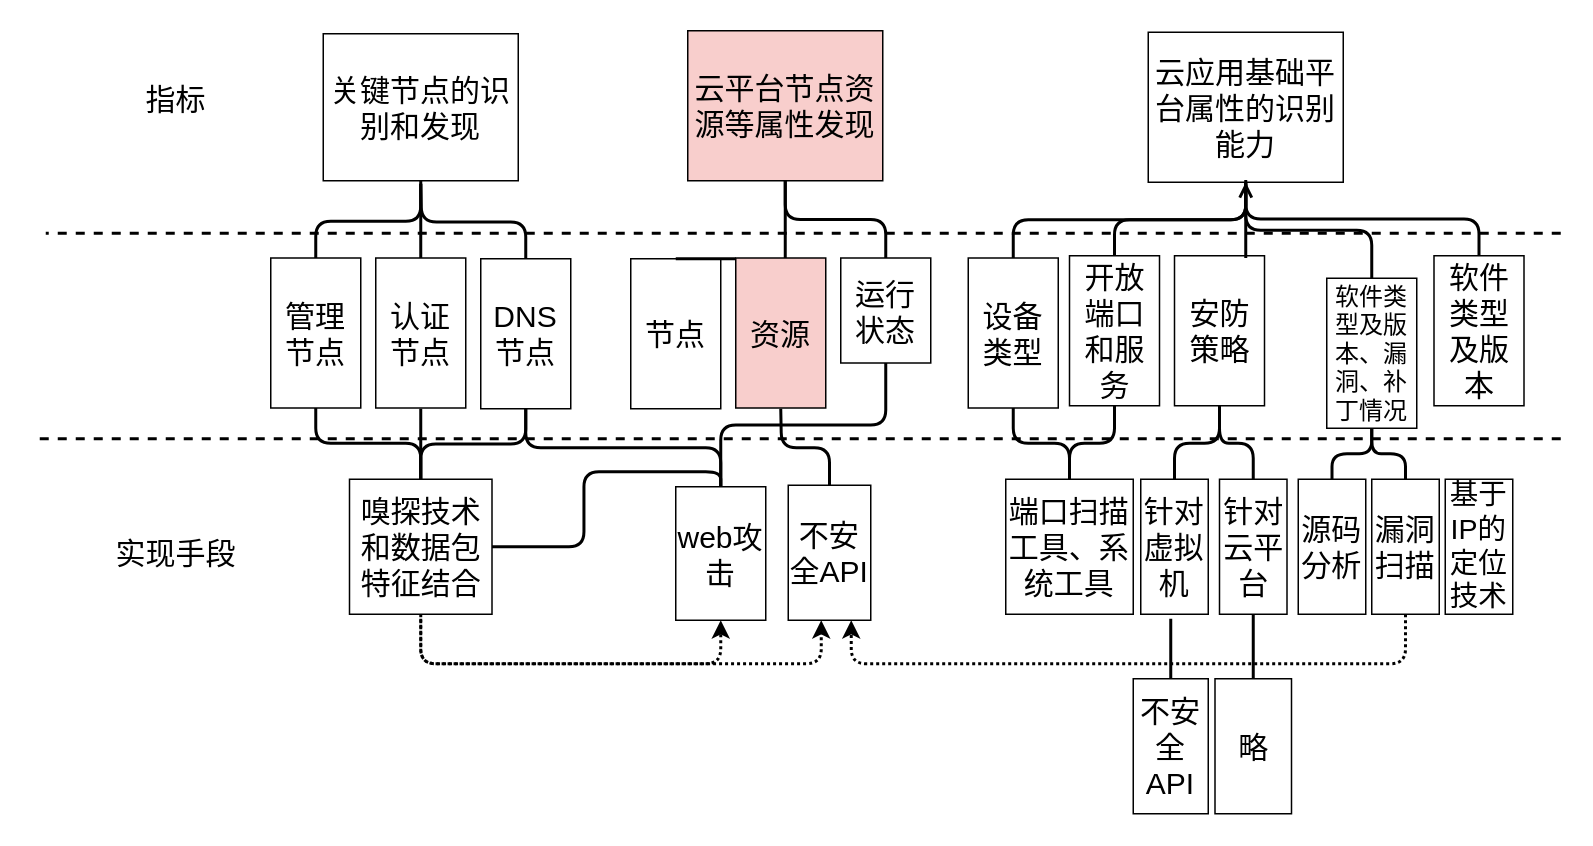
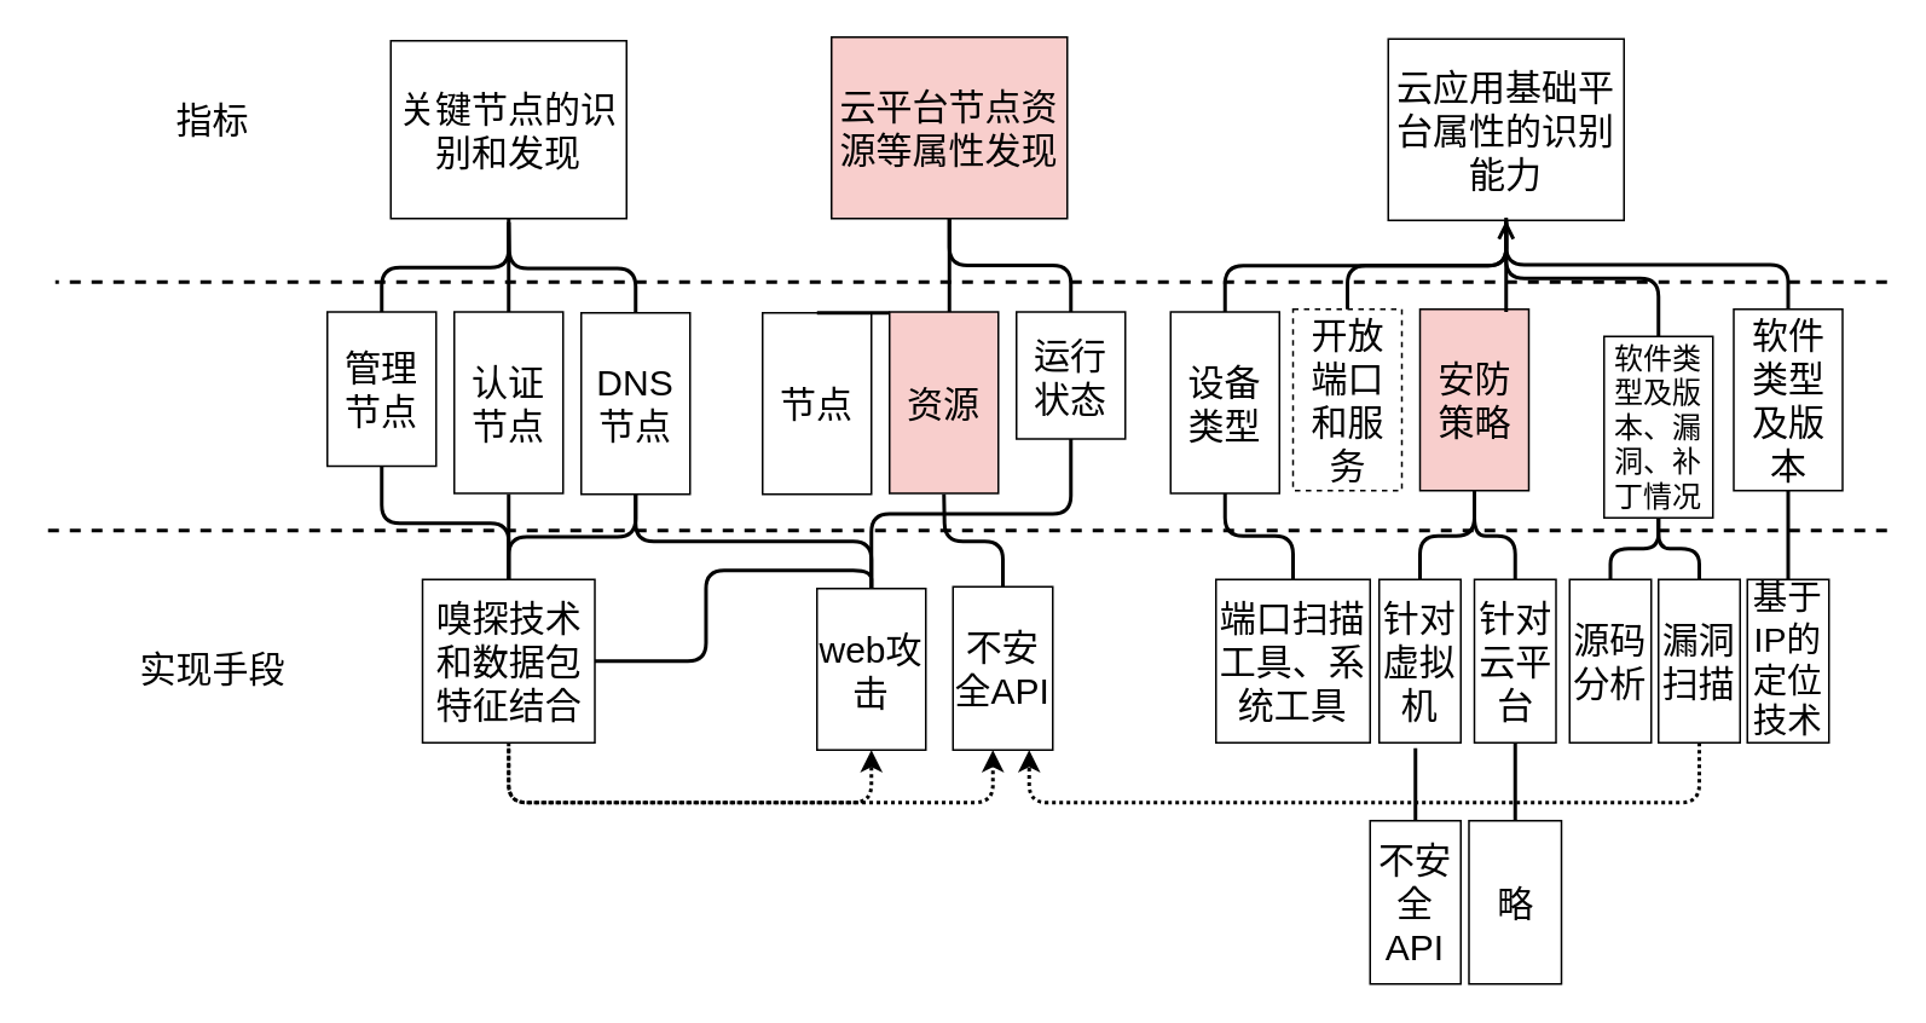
  <mxCell id="0" />
  <mxCell id="1" parent="0" />
  <mxCell id="2" value="&lt;font style=&quot;font-size: 20px&quot;&gt;关键节点的识别和发现&lt;/font&gt;" style="rounded=0;whiteSpace=wrap;html=1;" parent="1" vertex="1"><mxGeometry x="215" y="22" width="130" height="98" as="geometry" /></mxCell>
  <mxCell id="3" value="&lt;font style=&quot;font-size: 20px&quot;&gt;云应用基础平台属性的识别能力&lt;/font&gt;" style="rounded=0;whiteSpace=wrap;html=1;" parent="1" vertex="1"><mxGeometry x="765" y="21" width="130" height="100" as="geometry" /></mxCell>
  <mxCell id="4" value="&lt;span style=&quot;font-size: 20px&quot;&gt;云平台节点资源等属性发现&lt;/span&gt;" style="rounded=0;whiteSpace=wrap;html=1;fillColor=#f8cecc;" parent="1" vertex="1"><mxGeometry x="458" y="20" width="130" height="100" as="geometry" /></mxCell>
  <mxCell id="5" value="&lt;font style=&quot;font-size: 20px&quot;&gt;嗅探技术和数据包特征结合&lt;/font&gt;" style="rounded=0;whiteSpace=wrap;html=1;" parent="1" vertex="1"><mxGeometry x="232.5" y="319" width="95" height="90" as="geometry" /></mxCell>
- <mxCell id="6" value="&lt;font style=&quot;font-size: 20px&quot;&gt;管理节点&lt;/font&gt;" style="rounded=0;whiteSpace=wrap;html=1;" parent="1" vertex="1"><mxGeometry x="180" y="171.5" width="60" height="100" as="geometry" /></mxCell>
+ <mxCell id="6" value="&lt;font style=&quot;font-size: 20px&quot;&gt;管理节点&lt;/font&gt;" style="rounded=0;whiteSpace=wrap;html=1;" parent="1" vertex="1"><mxGeometry x="180" y="171.5" width="60" height="85" as="geometry" /></mxCell>
  <mxCell id="7" value="&lt;font style=&quot;font-size: 20px&quot;&gt;认证节点&lt;/font&gt;" style="rounded=0;whiteSpace=wrap;html=1;" parent="1" vertex="1"><mxGeometry x="250" y="171.5" width="60" height="100" as="geometry" /></mxCell>
  <mxCell id="8" value="&lt;font style=&quot;font-size: 20px&quot;&gt;DNS节点&lt;/font&gt;" style="rounded=0;whiteSpace=wrap;html=1;" parent="1" vertex="1"><mxGeometry x="320" y="172" width="60" height="100" as="geometry" /></mxCell>
  <mxCell id="9" value="&lt;font style=&quot;font-size: 20px&quot;&gt;节点&lt;/font&gt;" style="rounded=0;whiteSpace=wrap;html=1;" parent="1" vertex="1"><mxGeometry x="420" y="172" width="60" height="100" as="geometry" /></mxCell>
  <mxCell id="10" value="&lt;span style=&quot;font-size: 20px&quot;&gt;资源&lt;/span&gt;" style="rounded=0;whiteSpace=wrap;html=1;fillColor=#f8cecc;" parent="1" vertex="1"><mxGeometry x="490" y="171.5" width="60" height="100" as="geometry" /></mxCell>
  <mxCell id="11" value="&lt;font style=&quot;font-size: 20px&quot;&gt;运行状态&lt;/font&gt;" style="rounded=0;whiteSpace=wrap;html=1;" parent="1" vertex="1"><mxGeometry x="560" y="171.5" width="60" height="70" as="geometry" /></mxCell>
  <mxCell id="12" value="&lt;font style=&quot;font-size: 20px&quot;&gt;设备类型&lt;/font&gt;" style="rounded=0;whiteSpace=wrap;html=1;" parent="1" vertex="1"><mxGeometry x="645" y="171.5" width="60" height="100" as="geometry" /></mxCell>
- <mxCell id="13" value="&lt;font style=&quot;font-size: 20px&quot;&gt;开放端口和服务&lt;/font&gt;" style="rounded=0;whiteSpace=wrap;html=1;" parent="1" vertex="1"><mxGeometry x="712.5" y="170" width="60" height="100" as="geometry" /></mxCell>
- <mxCell id="14" value="&lt;font style=&quot;font-size: 20px&quot;&gt;安防策略&lt;/font&gt;" style="rounded=0;whiteSpace=wrap;html=1;" parent="1" vertex="1"><mxGeometry x="782.5" y="170" width="60" height="100" as="geometry" /></mxCell>
+ <mxCell id="13" value="&lt;font style=&quot;font-size: 20px&quot;&gt;开放端口和服务&lt;/font&gt;" style="rounded=0;whiteSpace=wrap;html=1;dashed=1;" parent="1" vertex="1"><mxGeometry x="712.5" y="170" width="60" height="100" as="geometry" /></mxCell>
+ <mxCell id="14" value="&lt;font style=&quot;font-size: 20px&quot;&gt;安防策略&lt;/font&gt;" style="rounded=0;whiteSpace=wrap;html=1;fillColor=#f8cecc;" parent="1" vertex="1"><mxGeometry x="782.5" y="170" width="60" height="100" as="geometry" /></mxCell>
  <mxCell id="15" value="&lt;font style=&quot;font-size: 20px&quot;&gt;软件类型及版本&lt;/font&gt;" style="rounded=0;whiteSpace=wrap;html=1;" parent="1" vertex="1"><mxGeometry x="955.5" y="170" width="60" height="100" as="geometry" /></mxCell>
  <mxCell id="16" value="&lt;font style=&quot;font-size: 16px&quot;&gt;软件类型及版本、漏洞、补丁情况&lt;/font&gt;" style="rounded=0;whiteSpace=wrap;html=1;" parent="1" vertex="1"><mxGeometry x="884" y="185" width="60" height="100" as="geometry" /></mxCell>
  <mxCell id="17" value="&lt;font style=&quot;font-size: 20px&quot;&gt;指标&lt;/font&gt;" style="text;html=1;strokeColor=none;fillColor=none;align=center;verticalAlign=middle;whiteSpace=wrap;rounded=0;" parent="1" vertex="1"><mxGeometry x="77" y="52" width="80" height="25" as="geometry" /></mxCell>
  <mxCell id="18" value="&lt;font style=&quot;font-size: 20px&quot;&gt;实现手段&lt;/font&gt;" style="text;html=1;strokeColor=none;fillColor=none;align=center;verticalAlign=middle;whiteSpace=wrap;rounded=0;" parent="1" vertex="1"><mxGeometry x="67" y="356" width="100" height="23" as="geometry" /></mxCell>
  <mxCell id="19" value="" style="endArrow=none;html=1;strokeWidth=2;dashed=1;" parent="1" edge="1"><mxGeometry width="50" height="50" relative="1" as="geometry"><mxPoint x="1040" y="155" as="sourcePoint" /><mxPoint x="30" y="155" as="targetPoint" /></mxGeometry></mxCell>
  <mxCell id="20" value="" style="endArrow=none;html=1;strokeWidth=2;dashed=1;" parent="1" edge="1"><mxGeometry width="50" height="50" relative="1" as="geometry"><mxPoint x="1040" y="292" as="sourcePoint" /><mxPoint x="20" y="292" as="targetPoint" /></mxGeometry></mxCell>
  <mxCell id="21" value="&lt;span style=&quot;font-size: 20px&quot;&gt;web攻击&lt;/span&gt;" style="rounded=0;whiteSpace=wrap;html=1;" parent="1" vertex="1"><mxGeometry x="450" y="324" width="60" height="89" as="geometry" /></mxCell>
  <mxCell id="22" value="&lt;span style=&quot;font-size: 20px&quot;&gt;端口扫描工具、系统工具&lt;/span&gt;" style="rounded=0;whiteSpace=wrap;html=1;" parent="1" vertex="1"><mxGeometry x="670" y="319" width="85" height="90" as="geometry" /></mxCell>
  <mxCell id="23" value="&lt;span style=&quot;font-size: 20px&quot;&gt;针对虚拟机&lt;/span&gt;" style="rounded=0;whiteSpace=wrap;html=1;" parent="1" vertex="1"><mxGeometry x="760" y="319" width="45" height="90" as="geometry" /></mxCell>
  <mxCell id="24" value="&lt;span style=&quot;font-size: 20px&quot;&gt;针对云平台&lt;/span&gt;" style="rounded=0;whiteSpace=wrap;html=1;" parent="1" vertex="1"><mxGeometry x="812.5" y="319" width="45" height="90" as="geometry" /></mxCell>
  <mxCell id="25" value="&lt;span style=&quot;font-size: 20px&quot;&gt;源码分析&lt;/span&gt;" style="rounded=0;whiteSpace=wrap;html=1;" parent="1" vertex="1"><mxGeometry x="865" y="319" width="45" height="90" as="geometry" /></mxCell>
  <mxCell id="26" value="&lt;span style=&quot;font-size: 20px&quot;&gt;漏洞扫描&lt;/span&gt;" style="rounded=0;whiteSpace=wrap;html=1;" parent="1" vertex="1"><mxGeometry x="914" y="319" width="45" height="90" as="geometry" /></mxCell>
  <mxCell id="27" value="&lt;font style=&quot;font-size: 19px&quot;&gt;基于IP的定位技术&lt;/font&gt;" style="rounded=0;whiteSpace=wrap;html=1;" parent="1" vertex="1"><mxGeometry x="963" y="319" width="45" height="90" as="geometry" /></mxCell>
  <mxCell id="28" value="" style="endArrow=none;html=1;strokeWidth=2;entryX=0.5;entryY=1;entryDx=0;entryDy=0;exitX=0.5;exitY=0;exitDx=0;exitDy=0;" parent="1" source="7" target="2" edge="1"><mxGeometry width="50" height="50" relative="1" as="geometry"><mxPoint x="20" y="482" as="sourcePoint" /><mxPoint x="70" y="432" as="targetPoint" /></mxGeometry></mxCell>
  <mxCell id="29" value="" style="endArrow=none;html=1;strokeWidth=2;exitX=0.5;exitY=0;exitDx=0;exitDy=0;edgeStyle=elbowEdgeStyle;elbow=vertical;" parent="1" source="6" edge="1"><mxGeometry width="50" height="50" relative="1" as="geometry"><mxPoint x="290" y="182" as="sourcePoint" /><mxPoint x="280" y="122" as="targetPoint" /></mxGeometry></mxCell>
  <mxCell id="30" value="" style="endArrow=none;html=1;strokeWidth=2;exitX=0.5;exitY=0;exitDx=0;exitDy=0;edgeStyle=orthogonalEdgeStyle;" parent="1" source="8" edge="1"><mxGeometry width="50" height="50" relative="1" as="geometry"><mxPoint x="290" y="182" as="sourcePoint" /><mxPoint x="280" y="122" as="targetPoint" /></mxGeometry></mxCell>
  <mxCell id="31" value="" style="endArrow=none;html=1;strokeWidth=2;exitX=0.5;exitY=0;exitDx=0;exitDy=0;edgeStyle=elbowEdgeStyle;elbow=vertical;" parent="1" source="9" target="10" edge="1"><mxGeometry width="50" height="50" relative="1" as="geometry"><mxPoint x="220" y="182" as="sourcePoint" /><mxPoint x="290" y="132" as="targetPoint" /></mxGeometry></mxCell>
  <mxCell id="32" value="" style="endArrow=none;html=1;strokeWidth=2;entryX=0.5;entryY=1;entryDx=0;entryDy=0;exitX=0.5;exitY=0;exitDx=0;exitDy=0;" parent="1" edge="1"><mxGeometry width="50" height="50" relative="1" as="geometry"><mxPoint x="523" y="171.5" as="sourcePoint" /><mxPoint x="523" y="119.5" as="targetPoint" /></mxGeometry></mxCell>
  <mxCell id="33" value="" style="endArrow=none;html=1;strokeWidth=2;exitX=0.5;exitY=0;exitDx=0;exitDy=0;edgeStyle=orthogonalEdgeStyle;entryX=0.5;entryY=1;entryDx=0;entryDy=0;" parent="1" source="11" target="4" edge="1"><mxGeometry width="50" height="50" relative="1" as="geometry"><mxPoint x="360" y="182" as="sourcePoint" /><mxPoint x="290" y="132" as="targetPoint" /></mxGeometry></mxCell>
  <mxCell id="34" value="" style="endArrow=open;html=1;strokeWidth=2;exitX=0.5;exitY=0;exitDx=0;exitDy=0;edgeStyle=elbowEdgeStyle;elbow=vertical;entryX=0.5;entryY=1;entryDx=0;entryDy=0;" parent="1" source="12" target="3" edge="1"><mxGeometry width="50" height="50" relative="1" as="geometry"><mxPoint x="460" y="182" as="sourcePoint" /><mxPoint x="533" y="130" as="targetPoint" /></mxGeometry></mxCell>
  <mxCell id="35" value="" style="endArrow=none;html=1;strokeWidth=2;edgeStyle=elbowEdgeStyle;elbow=vertical;" parent="1" source="13" edge="1"><mxGeometry width="50" height="50" relative="1" as="geometry"><mxPoint x="470" y="192" as="sourcePoint" /><mxPoint x="830" y="122" as="targetPoint" /></mxGeometry></mxCell>
  <mxCell id="36" value="" style="endArrow=none;html=1;strokeWidth=2;entryX=0.5;entryY=1;entryDx=0;entryDy=0;exitX=0.5;exitY=0;exitDx=0;exitDy=0;" parent="1" edge="1"><mxGeometry width="50" height="50" relative="1" as="geometry"><mxPoint x="830" y="171.5" as="sourcePoint" /><mxPoint x="830" y="119.5" as="targetPoint" /></mxGeometry></mxCell>
  <mxCell id="37" value="" style="endArrow=none;html=1;strokeWidth=2;exitX=0.5;exitY=0;exitDx=0;exitDy=0;edgeStyle=orthogonalEdgeStyle;entryX=0.5;entryY=1;entryDx=0;entryDy=0;" parent="1" source="16" target="3" edge="1"><mxGeometry width="50" height="50" relative="1" as="geometry"><mxPoint x="600" y="182" as="sourcePoint" /><mxPoint x="533" y="130" as="targetPoint" /></mxGeometry></mxCell>
  <mxCell id="38" value="" style="endArrow=none;html=1;strokeWidth=2;exitX=0.5;exitY=0;exitDx=0;exitDy=0;edgeStyle=orthogonalEdgeStyle;entryX=0.5;entryY=1;entryDx=0;entryDy=0;" parent="1" source="15" target="3" edge="1"><mxGeometry width="50" height="50" relative="1" as="geometry"><mxPoint x="610" y="192" as="sourcePoint" /><mxPoint x="820" y="122" as="targetPoint" /></mxGeometry></mxCell>
  <mxCell id="39" value="" style="endArrow=none;html=1;strokeWidth=2;edgeStyle=elbowEdgeStyle;elbow=vertical;entryX=0.5;entryY=1;entryDx=0;entryDy=0;" parent="1" source="5" target="6" edge="1"><mxGeometry width="50" height="50" relative="1" as="geometry"><mxPoint x="220" y="182" as="sourcePoint" /><mxPoint x="290" y="132" as="targetPoint" /></mxGeometry></mxCell>
  <mxCell id="40" value="" style="endArrow=none;html=1;strokeWidth=2;exitX=0.5;exitY=0;exitDx=0;exitDy=0;" parent="1" source="5" edge="1"><mxGeometry width="50" height="50" relative="1" as="geometry"><mxPoint x="290" y="182" as="sourcePoint" /><mxPoint x="280" y="272" as="targetPoint" /></mxGeometry></mxCell>
  <mxCell id="41" value="" style="endArrow=none;html=1;strokeWidth=2;exitX=0.5;exitY=1;exitDx=0;exitDy=0;edgeStyle=orthogonalEdgeStyle;entryX=0.5;entryY=0;entryDx=0;entryDy=0;" parent="1" source="8" target="5" edge="1"><mxGeometry width="50" height="50" relative="1" as="geometry"><mxPoint x="360" y="182" as="sourcePoint" /><mxPoint x="290" y="132" as="targetPoint" /></mxGeometry></mxCell>
  <mxCell id="42" value="" style="endArrow=none;html=1;strokeWidth=2;edgeStyle=elbowEdgeStyle;elbow=vertical;exitX=0.5;exitY=0;exitDx=0;exitDy=0;" parent="1" source="21" target="8" edge="1"><mxGeometry width="50" height="50" relative="1" as="geometry"><mxPoint x="390" y="329" as="sourcePoint" /><mxPoint x="320" y="282" as="targetPoint" /></mxGeometry></mxCell>
  <mxCell id="43" value="" style="endArrow=none;html=1;strokeWidth=2;exitX=0.5;exitY=0;exitDx=0;exitDy=0;edgeStyle=orthogonalEdgeStyle;" parent="1" source="21" target="5" edge="1"><mxGeometry width="50" height="50" relative="1" as="geometry"><mxPoint x="390" y="329" as="sourcePoint" /><mxPoint x="390" y="282" as="targetPoint" /></mxGeometry></mxCell>
  <mxCell id="44" value="" style="endArrow=none;html=1;strokeWidth=2;exitX=0.5;exitY=1;exitDx=0;exitDy=0;edgeStyle=orthogonalEdgeStyle;entryX=0.5;entryY=0;entryDx=0;entryDy=0;" parent="1" source="11" target="21" edge="1"><mxGeometry width="50" height="50" relative="1" as="geometry"><mxPoint x="460" y="282" as="sourcePoint" /><mxPoint x="390" y="329" as="targetPoint" /></mxGeometry></mxCell>
  <mxCell id="45" value="" style="endArrow=none;html=1;strokeWidth=2;edgeStyle=elbowEdgeStyle;elbow=vertical;entryX=0.5;entryY=1;entryDx=0;entryDy=0;exitX=0.5;exitY=0;exitDx=0;exitDy=0;" parent="1" source="22" target="12" edge="1"><mxGeometry width="50" height="50" relative="1" as="geometry"><mxPoint x="530" y="329" as="sourcePoint" /><mxPoint x="460" y="282" as="targetPoint" /></mxGeometry></mxCell>
- <mxCell id="46" value="" style="endArrow=none;html=1;strokeWidth=2;edgeStyle=elbowEdgeStyle;elbow=vertical;entryX=0.5;entryY=1;entryDx=0;entryDy=0;exitX=0.5;exitY=0;exitDx=0;exitDy=0;" parent="1" source="22" target="13" edge="1"><mxGeometry width="50" height="50" relative="1" as="geometry"><mxPoint x="723" y="329" as="sourcePoint" /><mxPoint x="700" y="282" as="targetPoint" /></mxGeometry></mxCell>
  <mxCell id="47" value="" style="endArrow=none;html=1;strokeWidth=2;edgeStyle=elbowEdgeStyle;elbow=vertical;entryX=0.5;entryY=1;entryDx=0;entryDy=0;exitX=0.5;exitY=0;exitDx=0;exitDy=0;" parent="1" source="23" target="14" edge="1"><mxGeometry width="50" height="50" relative="1" as="geometry"><mxPoint x="733" y="339" as="sourcePoint" /><mxPoint x="710" y="292" as="targetPoint" /></mxGeometry></mxCell>
  <mxCell id="48" value="" style="endArrow=none;html=1;strokeWidth=2;edgeStyle=elbowEdgeStyle;elbow=vertical;exitX=0.5;exitY=0;exitDx=0;exitDy=0;entryX=0.5;entryY=1;entryDx=0;entryDy=0;" parent="1" source="24" target="14" edge="1"><mxGeometry width="50" height="50" relative="1" as="geometry"><mxPoint x="793" y="329" as="sourcePoint" /><mxPoint x="830" y="272" as="targetPoint" /></mxGeometry></mxCell>
  <mxCell id="49" value="" style="endArrow=none;html=1;strokeWidth=2;edgeStyle=elbowEdgeStyle;elbow=vertical;exitX=0.5;exitY=0;exitDx=0;exitDy=0;entryX=0.5;entryY=1;entryDx=0;entryDy=0;" parent="1" source="25" target="16" edge="1"><mxGeometry width="50" height="50" relative="1" as="geometry"><mxPoint x="723" y="329" as="sourcePoint" /><mxPoint x="900" y="272" as="targetPoint" /></mxGeometry></mxCell>
  <mxCell id="50" value="" style="endArrow=none;html=1;strokeWidth=2;edgeStyle=elbowEdgeStyle;elbow=vertical;exitX=0.5;exitY=0;exitDx=0;exitDy=0;entryX=0.5;entryY=1;entryDx=0;entryDy=0;" parent="1" source="26" target="16" edge="1"><mxGeometry width="50" height="50" relative="1" as="geometry"><mxPoint x="898" y="329" as="sourcePoint" /><mxPoint x="898" y="272" as="targetPoint" /></mxGeometry></mxCell>
+ <mxCell id="51" value="" style="endArrow=none;html=1;strokeWidth=2;entryX=0.5;entryY=1;entryDx=0;entryDy=0;exitX=0.5;exitY=0;exitDx=0;exitDy=0;" parent="1" source="27" target="15" edge="1"><mxGeometry width="50" height="50" relative="1" as="geometry"><mxPoint x="840" y="181.5" as="sourcePoint" /><mxPoint x="840" y="129.5" as="targetPoint" /></mxGeometry></mxCell>
  <mxCell id="52" value="&lt;span style=&quot;font-size: 20px&quot;&gt;不安全API&lt;/span&gt;&lt;br&gt;" style="rounded=0;whiteSpace=wrap;html=1;" parent="1" vertex="1"><mxGeometry x="525" y="323" width="55" height="90" as="geometry" /></mxCell>
  <mxCell id="53" value="" style="endArrow=none;html=1;strokeWidth=2;exitX=0.5;exitY=0;exitDx=0;exitDy=0;edgeStyle=orthogonalEdgeStyle;" parent="1" source="52" edge="1"><mxGeometry width="50" height="50" relative="1" as="geometry"><mxPoint x="453" y="333" as="sourcePoint" /><mxPoint x="520" y="272" as="targetPoint" /></mxGeometry></mxCell>
  <mxCell id="54" value="" style="endArrow=classic;html=1;strokeWidth=2;exitX=0.5;exitY=1;exitDx=0;exitDy=0;edgeStyle=orthogonalEdgeStyle;dashed=1;dashPattern=1 1;" parent="1" source="26" target="52" edge="1"><mxGeometry width="50" height="50" relative="1" as="geometry"><mxPoint x="490" y="532" as="sourcePoint" /><mxPoint x="580" y="413" as="targetPoint" /><Array as="points"><mxPoint x="937" y="442" /><mxPoint x="567" y="442" /></Array></mxGeometry></mxCell>
  <mxCell id="55" value="" style="endArrow=classic;html=1;dashed=1;dashPattern=1 1;strokeWidth=2;exitX=0.5;exitY=1;exitDx=0;exitDy=0;edgeStyle=orthogonalEdgeStyle;entryX=0.4;entryY=1;entryDx=0;entryDy=0;entryPerimeter=0;" parent="1" source="5" target="52" edge="1"><mxGeometry width="50" height="50" relative="1" as="geometry"><mxPoint x="290" y="522" as="sourcePoint" /><mxPoint x="544" y="422" as="targetPoint" /><Array as="points"><mxPoint x="280" y="442" /><mxPoint x="547" y="442" /></Array></mxGeometry></mxCell>
  <mxCell id="56" value="" style="endArrow=classic;html=1;dashed=1;dashPattern=1 1;strokeWidth=2;entryX=0.5;entryY=1;entryDx=0;entryDy=0;edgeStyle=orthogonalEdgeStyle;" parent="1" target="21" edge="1"><mxGeometry width="50" height="50" relative="1" as="geometry"><mxPoint x="280" y="412" as="sourcePoint" /><mxPoint x="330" y="482" as="targetPoint" /><Array as="points"><mxPoint x="280" y="442" /><mxPoint x="480" y="442" /></Array></mxGeometry></mxCell>
  <mxCell id="57" value="&lt;span style=&quot;font-size: 20px&quot;&gt;不安全API&lt;/span&gt;&lt;br&gt;" style="rounded=0;whiteSpace=wrap;html=1;" parent="1" vertex="1"><mxGeometry x="755" y="452" width="50" height="90" as="geometry" /></mxCell>
  <mxCell id="58" value="&lt;span style=&quot;font-size: 20px&quot;&gt;略&lt;/span&gt;&lt;br&gt;" style="rounded=0;whiteSpace=wrap;html=1;" parent="1" vertex="1"><mxGeometry x="809.5" y="452" width="51" height="90" as="geometry" /></mxCell>
  <mxCell id="59" value="" style="endArrow=none;html=1;strokeWidth=2;edgeStyle=elbowEdgeStyle;elbow=vertical;exitX=0.5;exitY=0;exitDx=0;exitDy=0;" parent="1" source="57" edge="1"><mxGeometry width="50" height="50" relative="1" as="geometry"><mxPoint x="793" y="329" as="sourcePoint" /><mxPoint x="780" y="412" as="targetPoint" /></mxGeometry></mxCell>
  <mxCell id="60" value="" style="endArrow=none;html=1;strokeWidth=2;edgeStyle=elbowEdgeStyle;elbow=vertical;exitX=0.5;exitY=0;exitDx=0;exitDy=0;entryX=0.5;entryY=1;entryDx=0;entryDy=0;" parent="1" source="58" target="24" edge="1"><mxGeometry width="50" height="50" relative="1" as="geometry"><mxPoint x="790" y="462" as="sourcePoint" /><mxPoint x="790" y="422" as="targetPoint" /></mxGeometry></mxCell>
